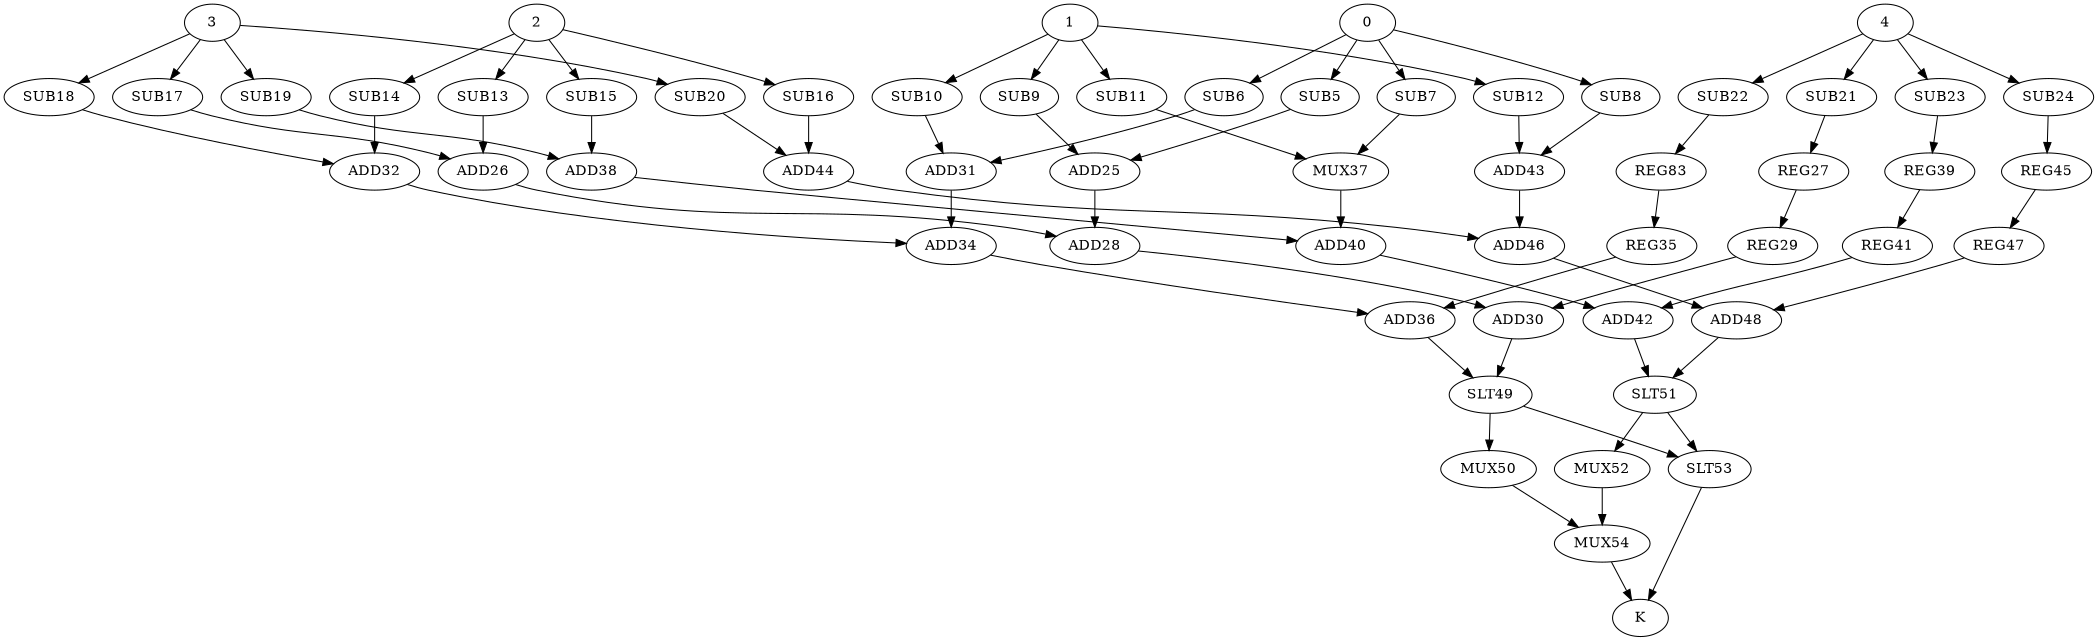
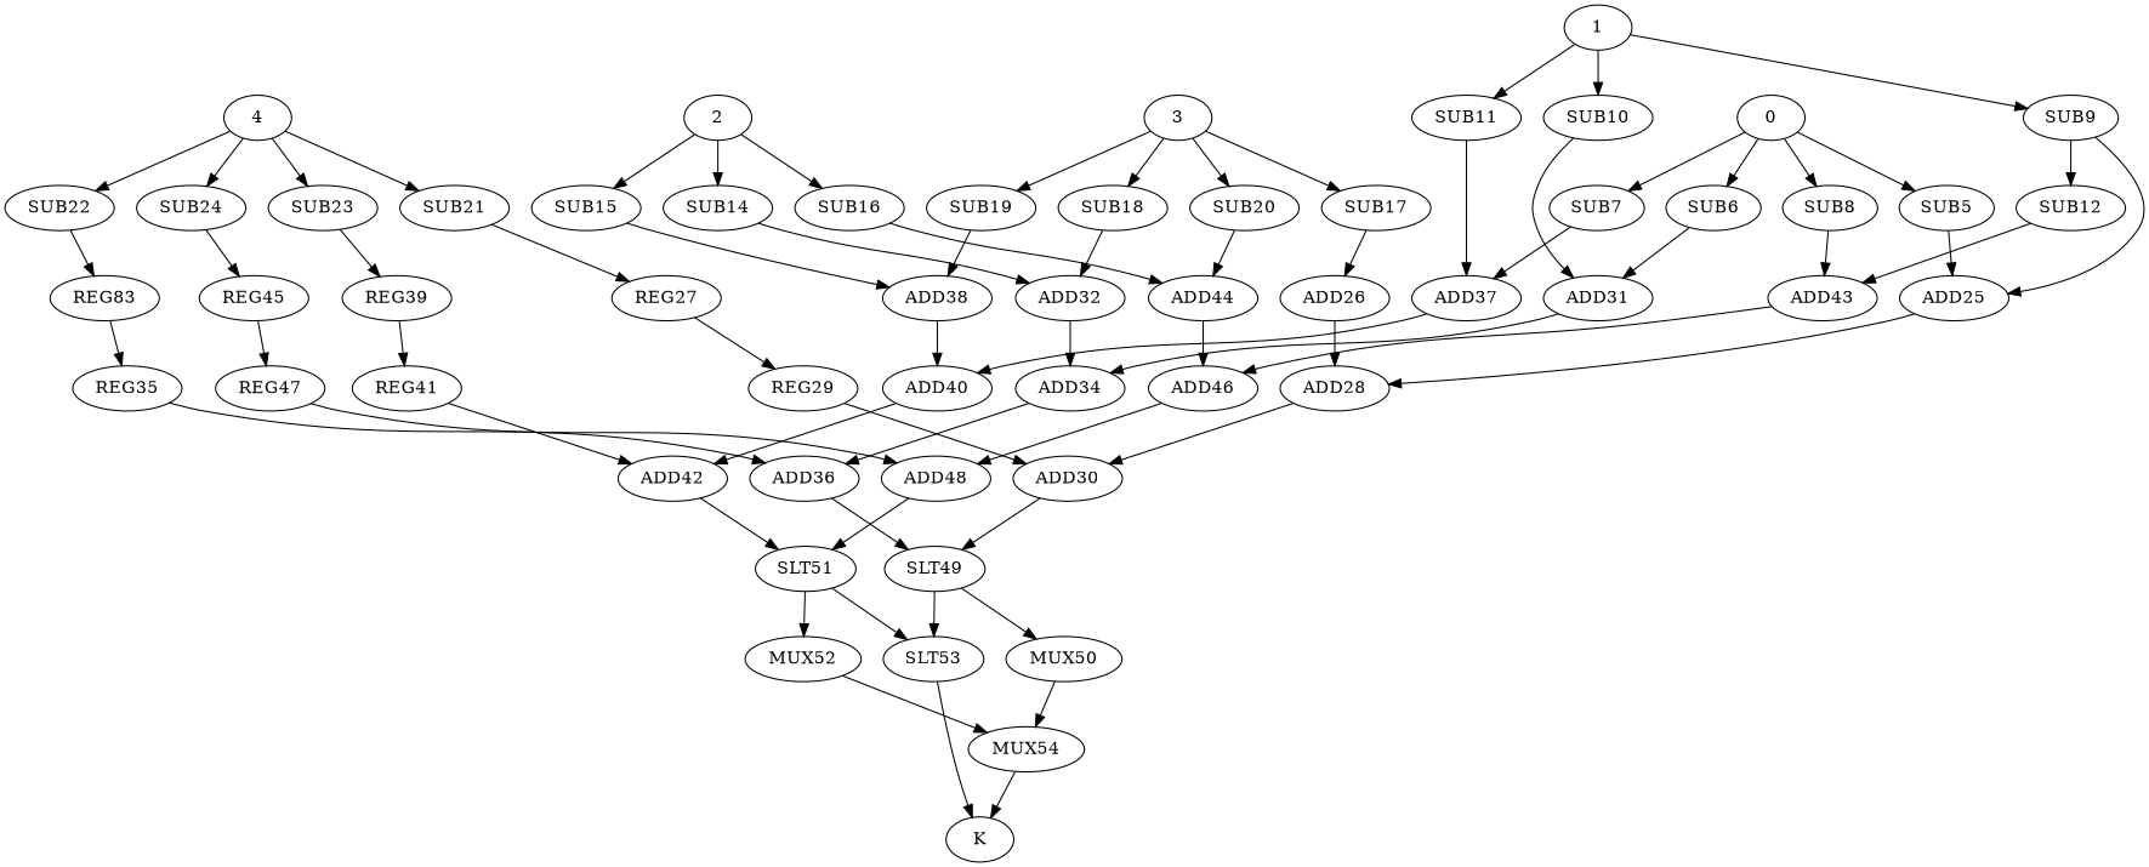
  strict digraph {
    n1 [label=SUB5]
    n2 [label=ADD25]
    0
    n4 [label=SUB6]
    n5 [label=SUB7]
    n6 [label=SUB8]
    n7 [label=ADD31]
-   n8 [label=MUX37]
+   n8 [label=ADD37]
    n9 [label=ADD43]
    n10 [label=ADD28]
    n11 [label=ADD34]
    n12 [label=ADD40]
    n13 [label=ADD46]
    n14 [label=SUB9]
    1
    n16 [label=SUB10]
    n17 [label=SUB11]
    n18 [label=SUB12]
-   n19 [label=SUB13]
    n20 [label=ADD26]
    2
    n22 [label=SUB14]
    n23 [label=SUB15]
    n24 [label=SUB16]
    n25 [label=ADD32]
    n26 [label=ADD38]
    n27 [label=ADD44]
    n28 [label=SUB17]
    3
    n30 [label=SUB18]
    n31 [label=SUB19]
    n32 [label=SUB20]
    n33 [label=SUB21]
    n34 [label=REG27]
    4
    n36 [label=SUB22]
    n37 [label=SUB23]
    n38 [label=SUB24]
    n39 [label=REG83]
    n40 [label=REG39]
    n41 [label=REG45]
    n42 [label=REG29]
    n43 [label=REG35]
    n44 [label=REG41]
    n45 [label=REG47]
    n46 [label=ADD30]
    n47 [label=SLT49]
    n48 [label=MUX50]
    n49 [label=SLT53]
    n50 [label=ADD36]
    n51 [label=ADD42]
    n52 [label=SLT51]
    n53 [label=MUX52]
    n54 [label=ADD48]
    n55 [label=MUX54]
    n56 [label=K]
    n1 -> n2
    n2 -> n10
    0 -> n1
    0 -> n4
    0 -> n5
    0 -> n6
    n4 -> n7
    n5 -> n8
    n6 -> n9
    n7 -> n11
    n8 -> n12
    n9 -> n13
    n10 -> n46
    n11 -> n50
    n12 -> n51
    n13 -> n54
    n14 -> n2
    1 -> n14
    1 -> n16
    1 -> n17
-   1 -> n18
+   n14 -> n18
    n16 -> n7
    n17 -> n8
    n18 -> n9
-   n19 -> n20
    n20 -> n10
-   2 -> n19
    2 -> n22
    2 -> n23
    2 -> n24
    n22 -> n25
    n23 -> n26
    n24 -> n27
    n25 -> n11
    n26 -> n12
    n27 -> n13
    n28 -> n20
    3 -> n28
    3 -> n30
    3 -> n31
    3 -> n32
    n30 -> n25
    n31 -> n26
    n32 -> n27
    n33 -> n34
    n34 -> n42
    4 -> n33
    4 -> n36
    4 -> n37
    4 -> n38
    n36 -> n39
    n37 -> n40
    n38 -> n41
    n39 -> n43
    n40 -> n44
    n41 -> n45
    n42 -> n46
    n43 -> n50
    n44 -> n51
    n45 -> n54
    n46 -> n47
    n47 -> n48
    n47 -> n49
    n48 -> n55
    n49 -> n56
    n50 -> n47
    n51 -> n52
    n52 -> n49
    n52 -> n53
    n53 -> n55
    n54 -> n52
    n55 -> n56
  }
